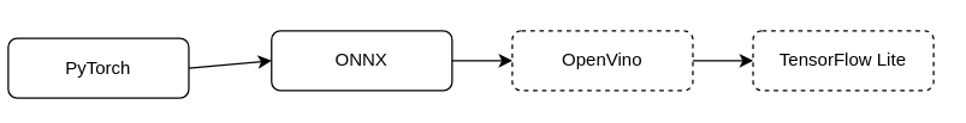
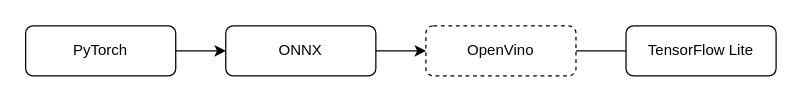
  <mxCell id="0" />
  <mxCell id="1" parent="0" />
- <mxCell id="2" value="PyTorch" style="rounded=1;whiteSpace=wrap;html=1;" vertex="1" parent="1"><mxGeometry x="5" y="25" width="120" height="40" as="geometry" /></mxCell>
+ <mxCell id="2" value="PyTorch" style="rounded=1;whiteSpace=wrap;html=1;" vertex="1" parent="1"><mxGeometry x="20" y="20" width="120" height="40" as="geometry" /></mxCell>
  <mxCell id="3" value="ONNX" style="rounded=1;whiteSpace=wrap;html=1;" vertex="1" parent="1"><mxGeometry x="180" y="20" width="120" height="40" as="geometry" /></mxCell>
  <mxCell id="4" value="OpenVino" style="rounded=1;whiteSpace=wrap;html=1;dashed=1;" vertex="1" parent="1"><mxGeometry x="340" y="20" width="120" height="40" as="geometry" /></mxCell>
- <mxCell id="5" value="TensorFlow Lite" style="rounded=1;whiteSpace=wrap;html=1;dashed=1;" vertex="1" parent="1"><mxGeometry x="500" y="20" width="120" height="40" as="geometry" /></mxCell>
+ <mxCell id="5" value="TensorFlow Lite" style="rounded=1;whiteSpace=wrap;html=1;" vertex="1" parent="1"><mxGeometry x="500" y="20" width="120" height="40" as="geometry" /></mxCell>
  <mxCell id="6" value="" style="endArrow=classic;html=1;rounded=0;exitX=1;exitY=0.5;exitDx=0;exitDy=0;entryX=0;entryY=0.5;entryDx=0;entryDy=0;" edge="1" parent="1" source="2" target="3"><mxGeometry width="50" height="50" relative="1" as="geometry"><mxPoint x="370" y="330" as="sourcePoint" /><mxPoint x="420" y="280" as="targetPoint" /></mxGeometry></mxCell>
  <mxCell id="7" value="" style="endArrow=classic;html=1;rounded=0;exitX=1;exitY=0.5;exitDx=0;exitDy=0;entryX=0;entryY=0.5;entryDx=0;entryDy=0;" edge="1" parent="1" source="3" target="4"><mxGeometry width="50" height="50" relative="1" as="geometry"><mxPoint x="150" y="50" as="sourcePoint" /><mxPoint x="190" y="50" as="targetPoint" /></mxGeometry></mxCell>
- <mxCell id="8" value="" style="endArrow=classic;html=1;rounded=0;exitX=1;exitY=0.5;exitDx=0;exitDy=0;entryX=0;entryY=0.5;entryDx=0;entryDy=0;" edge="1" parent="1" source="4" target="5"><mxGeometry width="50" height="50" relative="1" as="geometry"><mxPoint x="160" y="60" as="sourcePoint" /><mxPoint x="200" y="60" as="targetPoint" /></mxGeometry></mxCell>
+ <mxCell id="8" value="" style="endArrow=none;html=1;rounded=0;exitX=1;exitY=0.5;exitDx=0;exitDy=0;entryX=0;entryY=0.5;entryDx=0;entryDy=0;" edge="1" parent="1" source="4" target="5"><mxGeometry width="50" height="50" relative="1" as="geometry"><mxPoint x="160" y="60" as="sourcePoint" /><mxPoint x="200" y="60" as="targetPoint" /></mxGeometry></mxCell>
